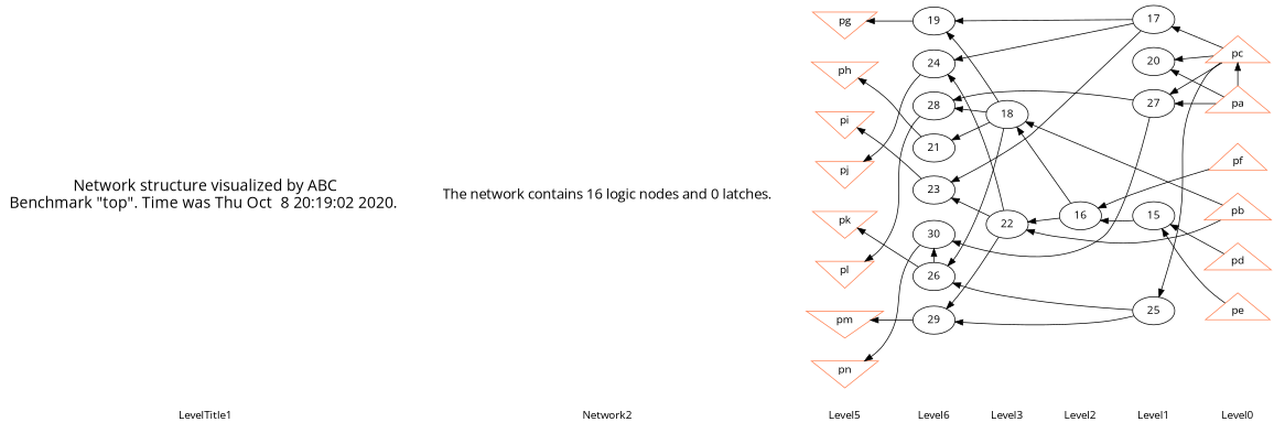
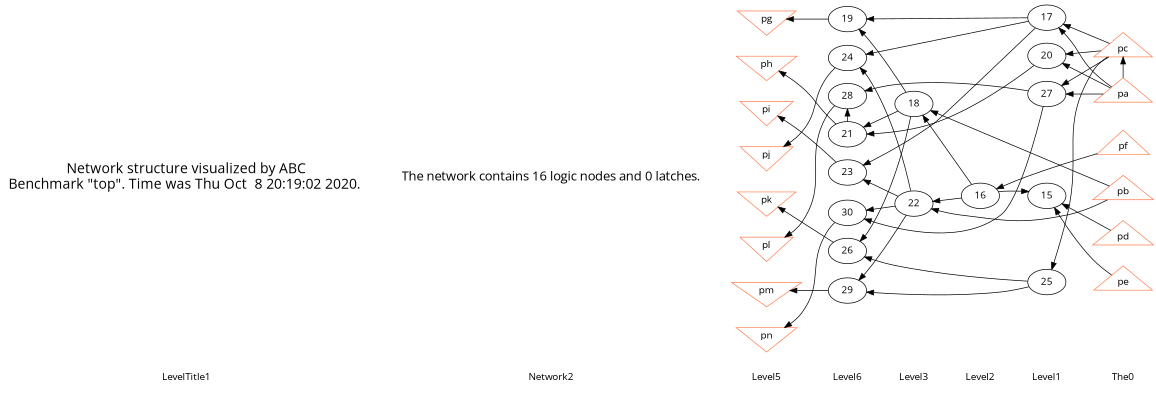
  digraph {
    fontname="Open Sans"
    rankdir=LR
    node [fontname="Open Sans" shape=ellipse]
    edge [dir=back fontname="Open Sans" style=solid]
    LevelTitle1 [shape=plaintext]
    n2 [label=Network2 shape=plaintext]
    Level5 [shape=plaintext]
    n4 [label=Level6 shape=plaintext]
    Level3 [shape=plaintext]
    Level2 [shape=plaintext]
    Level1 [shape=plaintext]
-   Level0 [shape=plaintext]
+   Level0 [shape=plaintext label=The0]
    n9 [fontsize=20 label="Network structure visualized by ABC\nBenchmark \"top\". Time was Thu Oct  8 20:19:02 2020. " shape=plaintext]
    n10 [fontsize=18 label="The network contains 16 logic nodes and 0 latches.\n" shape=plaintext]
    n11 [color=coral fillcolor=coral label=pg shape=invtriangle]
    n12 [color=coral fillcolor=coral label=ph shape=invtriangle]
    n13 [color=coral fillcolor=coral label=pi shape=invtriangle]
    n14 [color=coral fillcolor=coral label=pj shape=invtriangle]
    n15 [color=coral fillcolor=coral label=pk shape=invtriangle]
    n16 [color=coral fillcolor=coral label=pl shape=invtriangle]
    n17 [color=coral fillcolor=coral label=pm shape=invtriangle]
    n18 [color=coral fillcolor=coral label=pn shape=invtriangle]
    n19 [label="19\n"]
    n20 [label="21\n"]
    n21 [label="23\n"]
    n22 [label="24\n"]
    n23 [label="26\n"]
    n24 [label="28\n"]
    n25 [label="29\n"]
    n26 [label="30\n"]
    n27 [label="18\n"]
    n28 [label="22\n"]
    n29 [label="16\n"]
    n30 [label="15\n"]
    n31 [label="17\n"]
    n32 [label="20\n"]
    n33 [label="25\n"]
    n34 [label="27\n"]
    n35 [color=coral fillcolor=coral label=pa shape=triangle]
    n36 [color=coral fillcolor=coral label=pb shape=triangle]
    n37 [color=coral fillcolor=coral label=pc shape=triangle]
    n38 [color=coral fillcolor=coral label=pd shape=triangle]
    n39 [color=coral fillcolor=coral label=pe shape=triangle]
    n40 [color=coral fillcolor=coral label=pf shape=triangle]
    subgraph sub_1 {
      LevelTitle1
      n2
      Level5
      n4
      Level3
      Level2
      Level1
      Level0
    }
    subgraph sub_2 {
      rank=same
      LevelTitle1
      n9
    }
    subgraph sub_3 {
      rank=same
      n2
      n10
    }
    subgraph sub_4 {
      rank=same
      Level5
      n11
      n12
      n13
      n14
      n15
      n16
      n17
      n18
    }
    subgraph sub_5 {
      rank=same
      n4
      n19
      n20
      n21
      n22
      n23
      n24
      n25
      n26
    }
    subgraph sub_6 {
      rank=same
      Level3
      n27
      n28
    }
    subgraph sub_7 {
      rank=same
      Level2
      n29
    }
    subgraph sub_8 {
      rank=same
      Level1
      n30
      n31
      n32
      n33
      n34
    }
    subgraph sub_9 {
      rank=same
      Level0
      n35
      n36
      n37
      n38
      n39
      n40
    }
    LevelTitle1 -> n2 [style=invis]
    n2 -> Level5 [style=invis]
    Level5 -> n4 [style=invis]
    n4 -> Level3 [style=invis]
    Level3 -> Level2 [style=invis]
    Level2 -> Level1 [style=invis]
    Level1 -> Level0 [style=invis]
    n9 -> n10 [style=invis]
    n10 -> n11 [style=invis]
    n10 -> n12 [style=invis]
    n10 -> n13 [style=invis]
    n10 -> n14 [style=invis]
    n10 -> n15 [style=invis]
    n10 -> n16 [style=invis]
    n10 -> n17 [style=invis]
    n10 -> n18 [style=invis]
    n11 -> n12 [style=invis]
    n11 -> n19
    n12 -> n13 [style=invis]
    n12 -> n20
    n13 -> n14 [style=invis]
    n13 -> n21
    n14 -> n15 [style=invis]
    n14 -> n22
    n15 -> n16 [style=invis]
    n15 -> n23
    n16 -> n17 [style=invis]
    n16 -> n24
    n17 -> n18 [style=invis]
    n17 -> n25
    n18 -> n26
    n19 -> n27
    n19 -> n31
    n20 -> n27
+   n20 -> n32
    n21 -> n28
    n21 -> n31
    n22 -> n28
    n22 -> n31
    n23 -> n27
    n23 -> n33
-   n24 -> n27
+   n24 -> n20
    n24 -> n34
    n25 -> n28
    n25 -> n33
-   n26 -> n23
+   n26 -> n28
    n26 -> n34
    n27 -> n29
    n27 -> n36
    n28 -> n29
    n28 -> n36
-   n29 -> n30
+   n30 -> n29
    n29 -> n40
    n30 -> n38
    n30 -> n39
+   n31 -> n35
    n31 -> n37
    n32 -> n35
    n32 -> n37
    n33 -> n37
    n34 -> n35
    n34 -> n37
    n37 -> n35
  }
